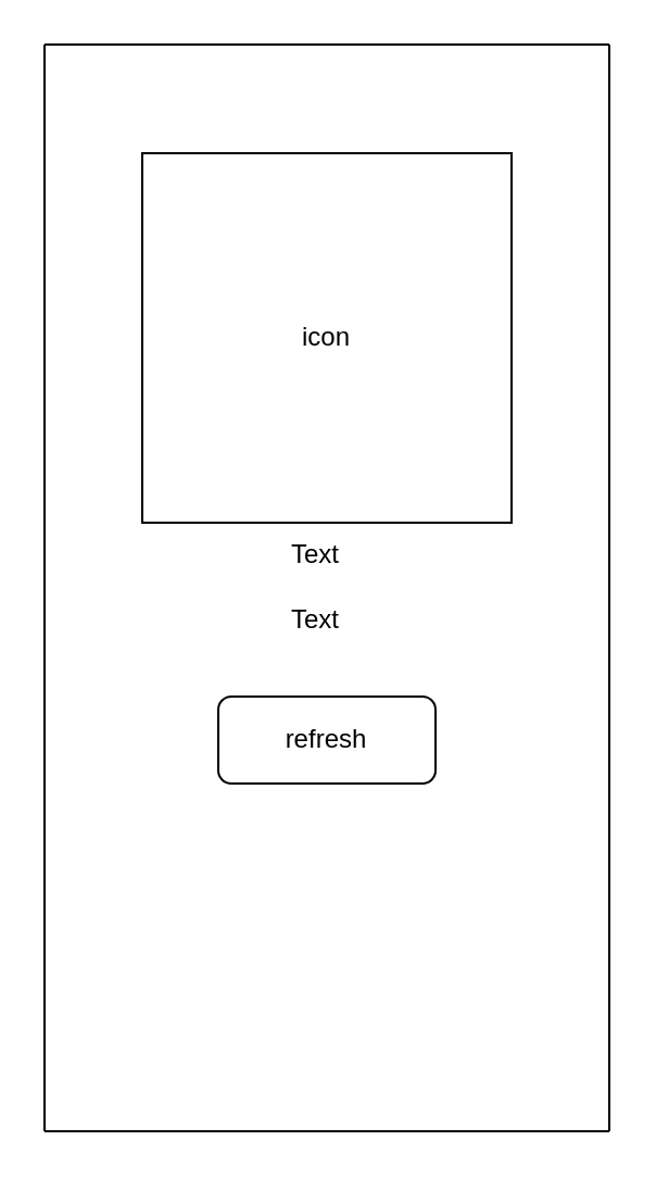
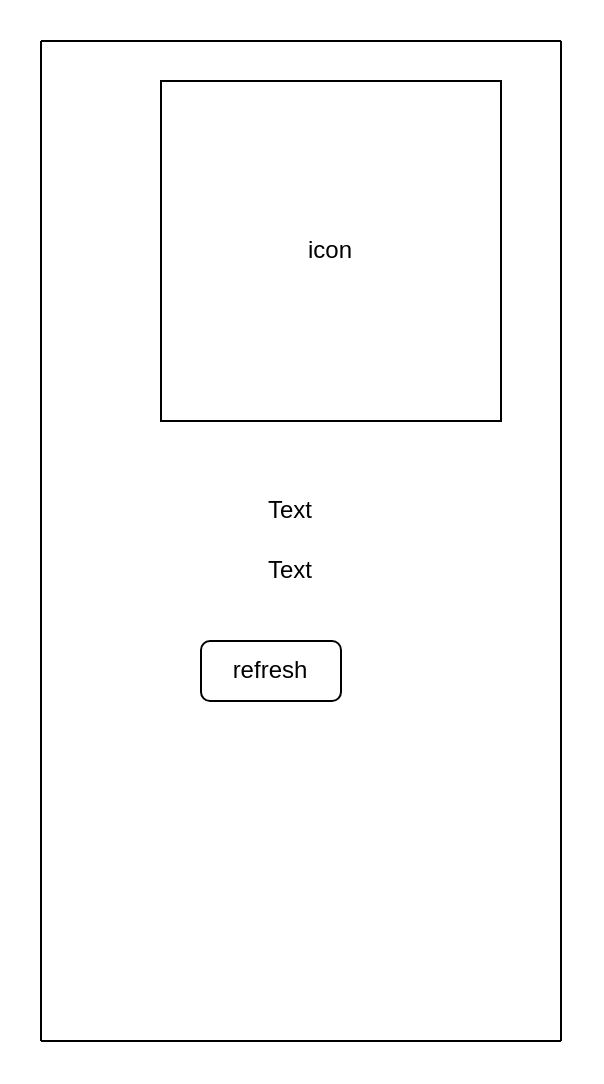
  <mxCell id="0" />
  <mxCell id="1" parent="0" />
  <mxCell id="2" value="" style="endArrow=none;html=1;rounded=0;" edge="1" parent="1"><mxGeometry width="50" height="50" relative="1" as="geometry"><mxPoint x="20" y="20" as="sourcePoint" /><mxPoint x="280" y="20" as="targetPoint" /></mxGeometry></mxCell>
  <mxCell id="3" value="" style="endArrow=none;html=1;rounded=0;" edge="1" parent="1"><mxGeometry width="50" height="50" relative="1" as="geometry"><mxPoint x="20" y="20" as="sourcePoint" /><mxPoint x="20" y="520" as="targetPoint" /></mxGeometry></mxCell>
  <mxCell id="4" value="" style="endArrow=none;html=1;rounded=0;" edge="1" parent="1"><mxGeometry width="50" height="50" relative="1" as="geometry"><mxPoint x="280" y="20" as="sourcePoint" /><mxPoint x="280" y="520" as="targetPoint" /></mxGeometry></mxCell>
  <mxCell id="5" value="" style="endArrow=none;html=1;rounded=0;" edge="1" parent="1"><mxGeometry width="50" height="50" relative="1" as="geometry"><mxPoint x="20" y="520" as="sourcePoint" /><mxPoint x="280" y="520" as="targetPoint" /></mxGeometry></mxCell>
  <mxCell id="6" value="Text" style="text;html=1;align=center;verticalAlign=middle;whiteSpace=wrap;rounded=0;" vertex="1" parent="1"><mxGeometry x="60" y="240" width="170" height="30" as="geometry" /></mxCell>
- <mxCell id="7" value="icon" style="whiteSpace=wrap;html=1;aspect=fixed;" vertex="1" parent="1"><mxGeometry x="65" y="70" width="170" height="170" as="geometry" /></mxCell>
- <mxCell id="8" value="refresh" style="rounded=1;whiteSpace=wrap;html=1;" vertex="1" parent="1"><mxGeometry x="100" y="320" width="100" height="40" as="geometry" /></mxCell>
+ <mxCell id="7" value="icon" style="whiteSpace=wrap;html=1;aspect=fixed;" vertex="1" parent="1"><mxGeometry x="80" y="40" width="170" height="170" as="geometry" /></mxCell>
+ <mxCell id="8" value="refresh" style="rounded=1;whiteSpace=wrap;html=1;" vertex="1" parent="1"><mxGeometry x="100" y="320" width="70" height="30" as="geometry" /></mxCell>
  <mxCell id="9" value="Text" style="text;html=1;align=center;verticalAlign=middle;whiteSpace=wrap;rounded=0;" vertex="1" parent="1"><mxGeometry x="60" y="270" width="170" height="30" as="geometry" /></mxCell>
